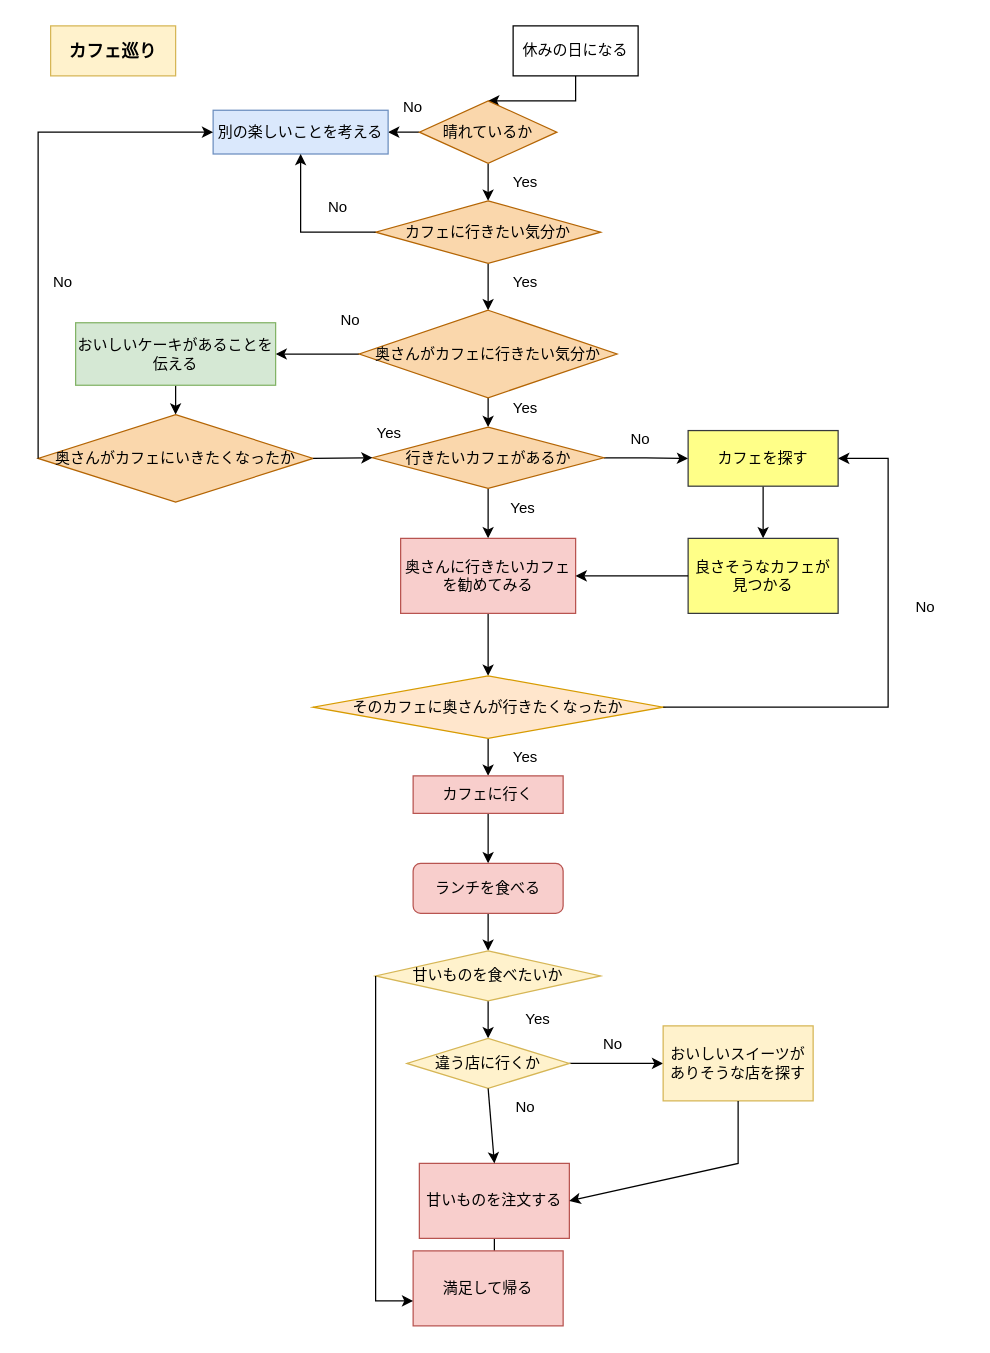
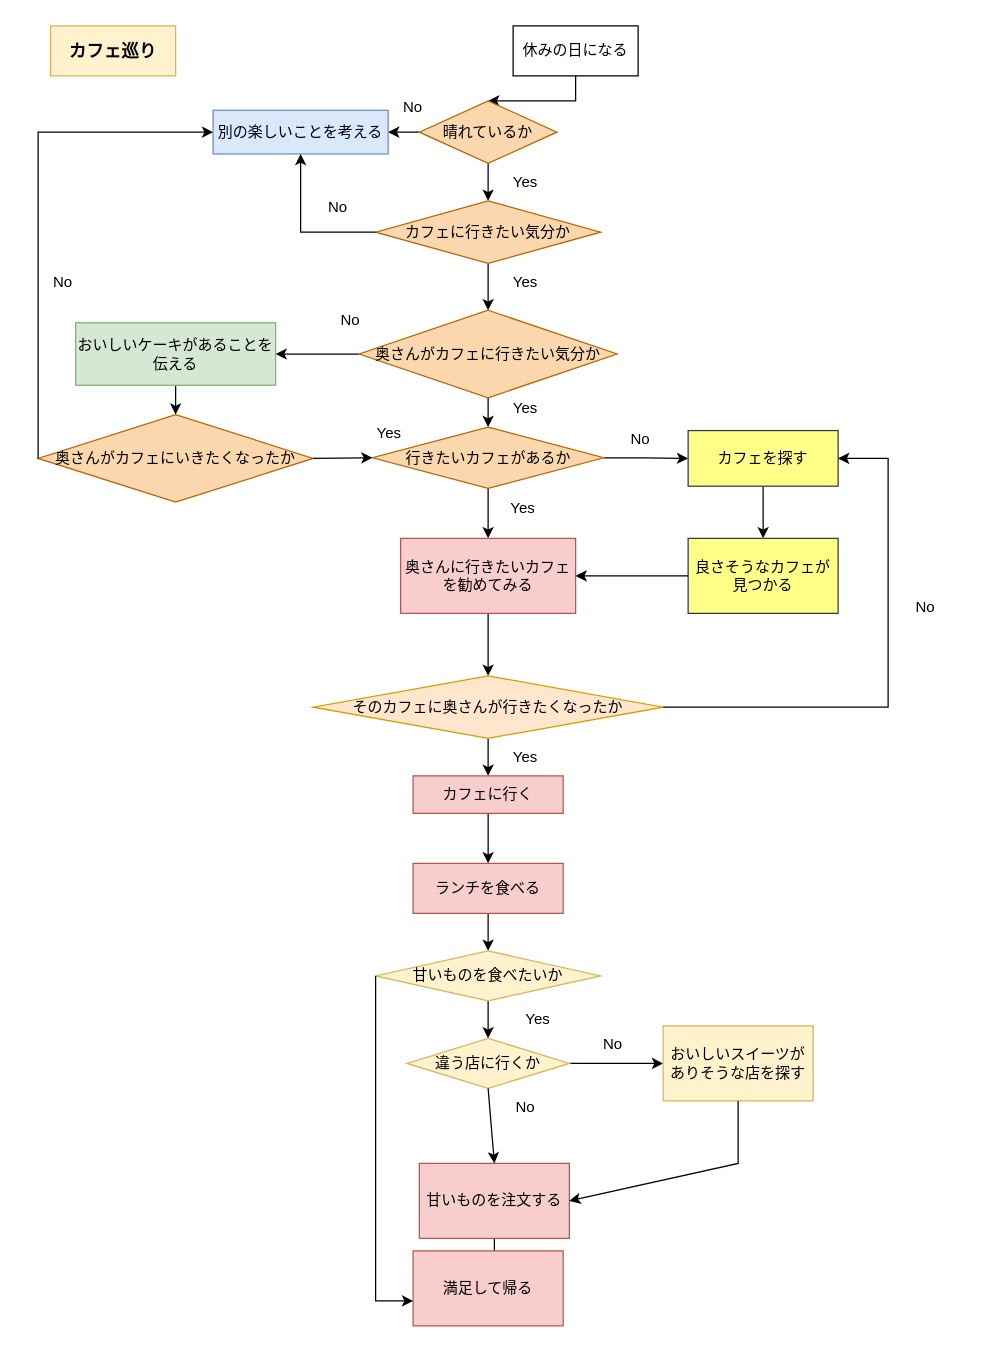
  <mxCell id="0" />
  <mxCell id="1" parent="0" />
  <mxCell id="2" value="" style="edgeStyle=orthogonalEdgeStyle;rounded=0;orthogonalLoop=1;jettySize=auto;html=1;" edge="1" parent="1" source="3" target="6"><mxGeometry relative="1" as="geometry" /></mxCell>
  <mxCell id="3" value="&lt;font style=&quot;vertical-align: inherit;&quot;&gt;&lt;font style=&quot;vertical-align: inherit;&quot;&gt;休みの日になる&lt;/font&gt;&lt;/font&gt;" style="rounded=0;whiteSpace=wrap;html=1;" vertex="1" parent="1"><mxGeometry x="410" y="20" width="100" height="40" as="geometry" /></mxCell>
  <mxCell id="4" value="" style="edgeStyle=orthogonalEdgeStyle;rounded=0;orthogonalLoop=1;jettySize=auto;html=1;" edge="1" parent="1" source="6" target="7"><mxGeometry relative="1" as="geometry" /></mxCell>
  <mxCell id="5" value="" style="edgeStyle=orthogonalEdgeStyle;rounded=0;orthogonalLoop=1;jettySize=auto;html=1;" edge="1" parent="1" source="6" target="10"><mxGeometry relative="1" as="geometry" /></mxCell>
  <mxCell id="6" value="&lt;font style=&quot;vertical-align: inherit;&quot;&gt;&lt;font style=&quot;vertical-align: inherit;&quot;&gt;晴れているか&lt;/font&gt;&lt;/font&gt;" style="rhombus;whiteSpace=wrap;html=1;rounded=0;fillColor=#fad7ac;strokeColor=#b46504;" vertex="1" parent="1"><mxGeometry x="335" y="80" width="110" height="50" as="geometry" /></mxCell>
  <mxCell id="7" value="&lt;font style=&quot;vertical-align: inherit;&quot;&gt;&lt;font style=&quot;vertical-align: inherit;&quot;&gt;別の楽しいことを考える&lt;/font&gt;&lt;/font&gt;" style="whiteSpace=wrap;html=1;rounded=0;fillColor=#dae8fc;strokeColor=#6c8ebf;" vertex="1" parent="1"><mxGeometry x="170" y="87.5" width="140" height="35" as="geometry" /></mxCell>
  <mxCell id="8" value="&lt;font style=&quot;vertical-align: inherit;&quot;&gt;&lt;font style=&quot;vertical-align: inherit;&quot;&gt;No&lt;/font&gt;&lt;/font&gt;" style="text;html=1;strokeColor=none;fillColor=none;align=center;verticalAlign=middle;whiteSpace=wrap;rounded=0;" vertex="1" parent="1"><mxGeometry x="300" y="70" width="60" height="30" as="geometry" /></mxCell>
  <mxCell id="9" value="" style="edgeStyle=orthogonalEdgeStyle;rounded=0;orthogonalLoop=1;jettySize=auto;html=1;entryX=0.5;entryY=0;entryDx=0;entryDy=0;" edge="1" parent="1" source="10" target="16"><mxGeometry relative="1" as="geometry"><Array as="points"><mxPoint x="390" y="230" /><mxPoint x="390" y="230" /></Array></mxGeometry></mxCell>
  <mxCell id="10" value="&lt;font style=&quot;vertical-align: inherit;&quot;&gt;&lt;font style=&quot;vertical-align: inherit;&quot;&gt;カフェに行きたい気分か&lt;/font&gt;&lt;/font&gt;" style="rhombus;whiteSpace=wrap;html=1;rounded=0;fillColor=#fad7ac;strokeColor=#b46504;" vertex="1" parent="1"><mxGeometry x="300" y="160" width="180" height="50" as="geometry" /></mxCell>
  <mxCell id="11" value="&lt;font style=&quot;vertical-align: inherit;&quot;&gt;&lt;font style=&quot;vertical-align: inherit;&quot;&gt;&lt;font style=&quot;vertical-align: inherit;&quot;&gt;&lt;font style=&quot;vertical-align: inherit;&quot;&gt;Yes&lt;/font&gt;&lt;/font&gt;&lt;/font&gt;&lt;/font&gt;" style="text;html=1;strokeColor=none;fillColor=none;align=center;verticalAlign=middle;whiteSpace=wrap;rounded=0;" vertex="1" parent="1"><mxGeometry x="390" y="130" width="60" height="30" as="geometry" /></mxCell>
  <mxCell id="12" value="" style="endArrow=classic;html=1;rounded=0;entryX=0.5;entryY=1;entryDx=0;entryDy=0;" edge="1" parent="1" target="7"><mxGeometry width="50" height="50" relative="1" as="geometry"><mxPoint x="300" y="185" as="sourcePoint" /><mxPoint x="620" y="80" as="targetPoint" /><Array as="points"><mxPoint x="240" y="185" /></Array></mxGeometry></mxCell>
  <mxCell id="13" value="&lt;font style=&quot;vertical-align: inherit;&quot;&gt;&lt;font style=&quot;vertical-align: inherit;&quot;&gt;No&lt;/font&gt;&lt;/font&gt;" style="text;html=1;strokeColor=none;fillColor=none;align=center;verticalAlign=middle;whiteSpace=wrap;rounded=0;" vertex="1" parent="1"><mxGeometry x="240" y="150" width="60" height="30" as="geometry" /></mxCell>
  <mxCell id="14" value="" style="edgeStyle=orthogonalEdgeStyle;rounded=0;orthogonalLoop=1;jettySize=auto;html=1;" edge="1" parent="1" source="16" target="19"><mxGeometry relative="1" as="geometry" /></mxCell>
  <mxCell id="15" value="" style="edgeStyle=orthogonalEdgeStyle;rounded=0;orthogonalLoop=1;jettySize=auto;html=1;" edge="1" parent="1" source="16" target="27"><mxGeometry relative="1" as="geometry" /></mxCell>
  <mxCell id="16" value="&lt;font style=&quot;vertical-align: inherit;&quot;&gt;&lt;font style=&quot;vertical-align: inherit;&quot;&gt;&lt;font style=&quot;vertical-align: inherit;&quot;&gt;&lt;font style=&quot;vertical-align: inherit;&quot;&gt;&lt;font style=&quot;vertical-align: inherit;&quot;&gt;&lt;font style=&quot;vertical-align: inherit;&quot;&gt;&lt;font style=&quot;vertical-align: inherit;&quot;&gt;&lt;font style=&quot;vertical-align: inherit;&quot;&gt;&lt;font style=&quot;vertical-align: inherit;&quot;&gt;&lt;font style=&quot;vertical-align: inherit;&quot;&gt;奥さんがカフェに行きたい気分か&lt;/font&gt;&lt;/font&gt;&lt;/font&gt;&lt;/font&gt;&lt;/font&gt;&lt;/font&gt;&lt;/font&gt;&lt;/font&gt;&lt;/font&gt;&lt;/font&gt;" style="whiteSpace=wrap;html=1;rounded=0;shape=rhombus;perimeter=rhombusPerimeter;fillColor=#fad7ac;strokeColor=#b46504;" vertex="1" parent="1"><mxGeometry x="286.88" y="247.5" width="206.25" height="70" as="geometry" /></mxCell>
  <mxCell id="17" value="&lt;font style=&quot;vertical-align: inherit;&quot;&gt;&lt;font style=&quot;vertical-align: inherit;&quot;&gt;&lt;font style=&quot;vertical-align: inherit;&quot;&gt;&lt;font style=&quot;vertical-align: inherit;&quot;&gt;Yes&lt;/font&gt;&lt;/font&gt;&lt;/font&gt;&lt;/font&gt;" style="text;html=1;strokeColor=none;fillColor=none;align=center;verticalAlign=middle;whiteSpace=wrap;rounded=0;" vertex="1" parent="1"><mxGeometry x="390" y="210" width="60" height="30" as="geometry" /></mxCell>
  <mxCell id="18" value="" style="edgeStyle=orthogonalEdgeStyle;rounded=0;orthogonalLoop=1;jettySize=auto;html=1;" edge="1" parent="1" source="19" target="21"><mxGeometry relative="1" as="geometry" /></mxCell>
  <mxCell id="19" value="&lt;font style=&quot;vertical-align: inherit;&quot;&gt;&lt;font style=&quot;vertical-align: inherit;&quot;&gt;&lt;font style=&quot;vertical-align: inherit;&quot;&gt;&lt;font style=&quot;vertical-align: inherit;&quot;&gt;&lt;font style=&quot;vertical-align: inherit;&quot;&gt;&lt;font style=&quot;vertical-align: inherit;&quot;&gt;おいしいケーキがあることを伝える&lt;/font&gt;&lt;/font&gt;&lt;/font&gt;&lt;/font&gt;&lt;/font&gt;&lt;/font&gt;" style="whiteSpace=wrap;html=1;rounded=0;fillColor=#d5e8d4;strokeColor=#82b366;" vertex="1" parent="1"><mxGeometry x="60" y="257.5" width="160" height="50" as="geometry" /></mxCell>
  <mxCell id="20" value="&lt;font style=&quot;vertical-align: inherit;&quot;&gt;&lt;font style=&quot;vertical-align: inherit;&quot;&gt;No&lt;/font&gt;&lt;/font&gt;" style="text;html=1;strokeColor=none;fillColor=none;align=center;verticalAlign=middle;whiteSpace=wrap;rounded=0;" vertex="1" parent="1"><mxGeometry x="250" y="241" width="60" height="30" as="geometry" /></mxCell>
  <mxCell id="21" value="&lt;font style=&quot;vertical-align: inherit;&quot;&gt;&lt;font style=&quot;vertical-align: inherit;&quot;&gt;&lt;font style=&quot;vertical-align: inherit;&quot;&gt;&lt;font style=&quot;vertical-align: inherit;&quot;&gt;奥さんがカフェにいきたくなったか&lt;/font&gt;&lt;/font&gt;&lt;/font&gt;&lt;/font&gt;" style="rhombus;whiteSpace=wrap;html=1;rounded=0;fillColor=#fad7ac;strokeColor=#b46504;" vertex="1" parent="1"><mxGeometry y="331" width="220" height="70" as="geometry" x="30" /></mxCell>
  <mxCell id="22" value="" style="endArrow=classic;html=1;rounded=0;exitX=0;exitY=0.5;exitDx=0;exitDy=0;entryX=0;entryY=0.5;entryDx=0;entryDy=0;" edge="1" parent="1" source="21" target="7"><mxGeometry width="50" height="50" relative="1" as="geometry"><mxPoint x="70" y="370" as="sourcePoint" /><mxPoint x="120" y="320" as="targetPoint" /><Array as="points"><mxPoint y="105" x="30" /></Array></mxGeometry></mxCell>
  <mxCell id="23" value="&lt;font style=&quot;vertical-align: inherit;&quot;&gt;&lt;font style=&quot;vertical-align: inherit;&quot;&gt;&lt;font style=&quot;vertical-align: inherit;&quot;&gt;&lt;font style=&quot;vertical-align: inherit;&quot;&gt;Yes&lt;/font&gt;&lt;/font&gt;&lt;/font&gt;&lt;/font&gt;" style="text;html=1;strokeColor=none;fillColor=none;align=center;verticalAlign=middle;whiteSpace=wrap;rounded=0;" vertex="1" parent="1"><mxGeometry x="281" y="331" width="60" height="30" as="geometry" /></mxCell>
  <mxCell id="24" value="&lt;font style=&quot;vertical-align: inherit;&quot;&gt;&lt;font style=&quot;vertical-align: inherit;&quot;&gt;No&lt;/font&gt;&lt;/font&gt;" style="text;html=1;strokeColor=none;fillColor=none;align=center;verticalAlign=middle;whiteSpace=wrap;rounded=0;" vertex="1" parent="1"><mxGeometry x="20" y="210" width="60" height="30" as="geometry" /></mxCell>
  <mxCell id="25" value="" style="edgeStyle=orthogonalEdgeStyle;rounded=0;orthogonalLoop=1;jettySize=auto;html=1;" edge="1" parent="1" source="27" target="31"><mxGeometry relative="1" as="geometry" /></mxCell>
  <mxCell id="26" value="" style="edgeStyle=orthogonalEdgeStyle;rounded=0;orthogonalLoop=1;jettySize=auto;html=1;" edge="1" parent="1" source="27" target="37"><mxGeometry relative="1" as="geometry" /></mxCell>
  <mxCell id="27" value="&lt;font style=&quot;vertical-align: inherit;&quot;&gt;&lt;font style=&quot;vertical-align: inherit;&quot;&gt;&lt;font style=&quot;vertical-align: inherit;&quot;&gt;&lt;font style=&quot;vertical-align: inherit;&quot;&gt;&lt;font style=&quot;vertical-align: inherit;&quot;&gt;&lt;font style=&quot;vertical-align: inherit;&quot;&gt;行きたいカフェがあるか&lt;/font&gt;&lt;/font&gt;&lt;/font&gt;&lt;/font&gt;&lt;/font&gt;&lt;/font&gt;" style="rhombus;whiteSpace=wrap;html=1;rounded=0;shape=rhombus;perimeter=rhombusPerimeter;fillColor=#fad7ac;strokeColor=#b46504;" vertex="1" parent="1"><mxGeometry x="297.5" y="341" width="184.99" height="49" as="geometry" /></mxCell>
  <mxCell id="28" value="" style="endArrow=classic;html=1;rounded=0;entryX=0;entryY=0.5;entryDx=0;entryDy=0;exitX=1;exitY=0.5;exitDx=0;exitDy=0;" edge="1" parent="1" source="21" target="27"><mxGeometry width="50" height="50" relative="1" as="geometry"><mxPoint x="290" y="366" as="sourcePoint" /><mxPoint x="340" y="317.5" as="targetPoint" /></mxGeometry></mxCell>
  <mxCell id="29" value="&lt;font style=&quot;vertical-align: inherit;&quot;&gt;&lt;font style=&quot;vertical-align: inherit;&quot;&gt;&lt;font style=&quot;vertical-align: inherit;&quot;&gt;&lt;font style=&quot;vertical-align: inherit;&quot;&gt;Yes&lt;/font&gt;&lt;/font&gt;&lt;/font&gt;&lt;/font&gt;" style="text;html=1;strokeColor=none;fillColor=none;align=center;verticalAlign=middle;whiteSpace=wrap;rounded=0;" vertex="1" parent="1"><mxGeometry x="390" y="311" width="60" height="30" as="geometry" /></mxCell>
  <mxCell id="30" value="" style="edgeStyle=orthogonalEdgeStyle;rounded=0;orthogonalLoop=1;jettySize=auto;html=1;" edge="1" parent="1" source="31" target="34"><mxGeometry relative="1" as="geometry" /></mxCell>
  <mxCell id="31" value="&lt;font style=&quot;vertical-align: inherit;&quot;&gt;&lt;font style=&quot;vertical-align: inherit;&quot;&gt;奥さんに行きたいカフェを勧めてみる&lt;/font&gt;&lt;/font&gt;" style="whiteSpace=wrap;html=1;rounded=0;fillColor=#f8cecc;strokeColor=#b85450;" vertex="1" parent="1"><mxGeometry x="320.01" y="430" width="139.99" height="60" as="geometry" /></mxCell>
  <mxCell id="32" value="&lt;font style=&quot;vertical-align: inherit;&quot;&gt;&lt;font style=&quot;vertical-align: inherit;&quot;&gt;&lt;font style=&quot;vertical-align: inherit;&quot;&gt;&lt;font style=&quot;vertical-align: inherit;&quot;&gt;Yes&lt;/font&gt;&lt;/font&gt;&lt;/font&gt;&lt;/font&gt;" style="text;html=1;strokeColor=none;fillColor=none;align=center;verticalAlign=middle;whiteSpace=wrap;rounded=0;" vertex="1" parent="1"><mxGeometry x="388" y="391" width="60" height="30" as="geometry" /></mxCell>
  <mxCell id="33" value="" style="edgeStyle=orthogonalEdgeStyle;rounded=0;orthogonalLoop=1;jettySize=auto;html=1;" edge="1" parent="1" source="34" target="43"><mxGeometry relative="1" as="geometry" /></mxCell>
  <mxCell id="34" value="&lt;font style=&quot;vertical-align: inherit;&quot;&gt;&lt;font style=&quot;vertical-align: inherit;&quot;&gt;&lt;font style=&quot;vertical-align: inherit;&quot;&gt;&lt;font style=&quot;vertical-align: inherit;&quot;&gt;そのカフェに奥さんが行きたくなったか&lt;/font&gt;&lt;/font&gt;&lt;/font&gt;&lt;/font&gt;" style="rhombus;whiteSpace=wrap;html=1;rounded=0;fillColor=#ffe6cc;strokeColor=#d79b00;" vertex="1" parent="1"><mxGeometry x="250" y="540" width="280.01" height="50" as="geometry" /></mxCell>
  <mxCell id="35" value="&lt;font style=&quot;vertical-align: inherit;&quot;&gt;&lt;font style=&quot;vertical-align: inherit;&quot;&gt;&lt;font style=&quot;vertical-align: inherit;&quot;&gt;&lt;font style=&quot;vertical-align: inherit;&quot;&gt;Yes&lt;/font&gt;&lt;/font&gt;&lt;/font&gt;&lt;/font&gt;" style="text;html=1;strokeColor=none;fillColor=none;align=center;verticalAlign=middle;whiteSpace=wrap;rounded=0;" vertex="1" parent="1"><mxGeometry x="390.01" y="590" width="60" height="30" as="geometry" /></mxCell>
  <mxCell id="36" value="" style="edgeStyle=orthogonalEdgeStyle;rounded=0;orthogonalLoop=1;jettySize=auto;html=1;" edge="1" parent="1" source="37" target="39"><mxGeometry relative="1" as="geometry" /></mxCell>
  <mxCell id="37" value="&lt;font style=&quot;vertical-align: inherit;&quot;&gt;&lt;font style=&quot;vertical-align: inherit;&quot;&gt;カフェを探す&lt;/font&gt;&lt;/font&gt;" style="whiteSpace=wrap;html=1;rounded=0;fillColor=#ffff88;strokeColor=#36393d;" vertex="1" parent="1"><mxGeometry x="550" y="343.75" width="120" height="44.5" as="geometry" /></mxCell>
  <mxCell id="38" value="&lt;font style=&quot;vertical-align: inherit;&quot;&gt;&lt;font style=&quot;vertical-align: inherit;&quot;&gt;No&lt;/font&gt;&lt;/font&gt;" style="text;html=1;strokeColor=none;fillColor=none;align=center;verticalAlign=middle;whiteSpace=wrap;rounded=0;" vertex="1" parent="1"><mxGeometry x="482.49" y="335.5" width="60" height="30" as="geometry" /></mxCell>
  <mxCell id="39" value="&lt;font style=&quot;vertical-align: inherit;&quot;&gt;&lt;font style=&quot;vertical-align: inherit;&quot;&gt;良さそうなカフェが見つかる&lt;/font&gt;&lt;/font&gt;" style="whiteSpace=wrap;html=1;rounded=0;fillColor=#ffff88;strokeColor=#36393d;" vertex="1" parent="1"><mxGeometry x="550" y="430" width="120" height="60" as="geometry" /></mxCell>
  <mxCell id="40" value="" style="endArrow=classic;html=1;rounded=0;entryX=1;entryY=0.5;entryDx=0;entryDy=0;" edge="1" parent="1" target="31"><mxGeometry width="50" height="50" relative="1" as="geometry"><mxPoint x="550" y="460" as="sourcePoint" /><mxPoint x="600" y="410" as="targetPoint" /></mxGeometry></mxCell>
  <mxCell id="41" value="&lt;font style=&quot;vertical-align: inherit; font-size: 14px;&quot;&gt;&lt;font style=&quot;vertical-align: inherit; font-size: 14px;&quot;&gt;&lt;font style=&quot;vertical-align: inherit; font-size: 14px;&quot;&gt;&lt;font style=&quot;vertical-align: inherit; font-size: 14px;&quot;&gt;&lt;b&gt;カフェ巡り&lt;/b&gt;&lt;/font&gt;&lt;/font&gt;&lt;/font&gt;&lt;/font&gt;" style="text;html=1;strokeColor=#d6b656;fillColor=#fff2cc;align=center;verticalAlign=middle;whiteSpace=wrap;rounded=0;" vertex="1" parent="1"><mxGeometry x="40" y="20" width="100" height="40" as="geometry" /></mxCell>
  <mxCell id="42" value="" style="edgeStyle=orthogonalEdgeStyle;rounded=0;orthogonalLoop=1;jettySize=auto;html=1;" edge="1" parent="1" source="43" target="47"><mxGeometry relative="1" as="geometry" /></mxCell>
  <mxCell id="43" value="カフェに行く" style="whiteSpace=wrap;html=1;rounded=0;fillColor=#f8cecc;strokeColor=#b85450;" vertex="1" parent="1"><mxGeometry x="330.01" y="620" width="120" height="30" as="geometry" /></mxCell>
  <mxCell id="44" value="" style="endArrow=classic;html=1;rounded=0;exitX=1;exitY=0.5;exitDx=0;exitDy=0;entryX=1;entryY=0.5;entryDx=0;entryDy=0;" edge="1" parent="1" source="34" target="37"><mxGeometry width="50" height="50" relative="1" as="geometry"><mxPoint x="550" y="600" as="sourcePoint" /><mxPoint x="690" y="370" as="targetPoint" /><Array as="points"><mxPoint x="710" y="565" /><mxPoint x="710" y="366" /></Array></mxGeometry></mxCell>
  <mxCell id="45" value="&lt;font style=&quot;vertical-align: inherit;&quot;&gt;&lt;font style=&quot;vertical-align: inherit;&quot;&gt;No&lt;/font&gt;&lt;/font&gt;" style="text;html=1;strokeColor=none;fillColor=none;align=center;verticalAlign=middle;whiteSpace=wrap;rounded=0;" vertex="1" parent="1"><mxGeometry x="710" y="470" width="60" height="30" as="geometry" /></mxCell>
  <mxCell id="46" value="" style="edgeStyle=orthogonalEdgeStyle;rounded=0;orthogonalLoop=1;jettySize=auto;html=1;" edge="1" parent="1" source="47" target="49"><mxGeometry relative="1" as="geometry" /></mxCell>
- <mxCell id="47" value="ランチを食べる" style="whiteSpace=wrap;html=1;fillColor=#f8cecc;strokeColor=#b85450;rounded=1;" vertex="1" parent="1"><mxGeometry x="330" y="690" width="120" height="40" as="geometry" /></mxCell>
+ <mxCell id="47" value="ランチを食べる" style="whiteSpace=wrap;html=1;fillColor=#f8cecc;strokeColor=#b85450;rounded=0;" vertex="1" parent="1"><mxGeometry x="330" y="690" width="120" height="40" as="geometry" /></mxCell>
  <mxCell id="48" value="" style="edgeStyle=orthogonalEdgeStyle;rounded=0;orthogonalLoop=1;jettySize=auto;html=1;" edge="1" parent="1" source="49"><mxGeometry relative="1" as="geometry"><mxPoint x="390" y="830" as="targetPoint" /></mxGeometry></mxCell>
  <mxCell id="49" value="甘いものを食べたいか" style="rhombus;whiteSpace=wrap;html=1;fillColor=#fff2cc;strokeColor=#d6b656;rounded=0;" vertex="1" parent="1"><mxGeometry x="300" y="760" width="179.99" height="40" as="geometry" /></mxCell>
  <mxCell id="50" value="" style="edgeStyle=orthogonalEdgeStyle;rounded=0;orthogonalLoop=1;jettySize=auto;html=1;" edge="1" parent="1" source="51" target="52"><mxGeometry relative="1" as="geometry" /></mxCell>
  <mxCell id="51" value="甘いものを注文する" style="whiteSpace=wrap;html=1;fillColor=#f8cecc;strokeColor=#b85450;rounded=0;" vertex="1" parent="1"><mxGeometry x="334.985" y="930" width="120" height="60" as="geometry" /></mxCell>
  <mxCell id="52" value="満足して帰る" style="whiteSpace=wrap;html=1;fillColor=#f8cecc;strokeColor=#b85450;rounded=0;" vertex="1" parent="1"><mxGeometry x="330.015" y="1000" width="120" height="60" as="geometry" /></mxCell>
  <mxCell id="53" value="" style="edgeStyle=orthogonalEdgeStyle;rounded=0;orthogonalLoop=1;jettySize=auto;html=1;" edge="1" parent="1" source="54" target="56"><mxGeometry relative="1" as="geometry" /></mxCell>
  <mxCell id="54" value="違う店に行くか" style="rhombus;whiteSpace=wrap;html=1;fillColor=#fff2cc;strokeColor=#d6b656;" vertex="1" parent="1"><mxGeometry x="324.99" y="830" width="130" height="40" as="geometry" /></mxCell>
  <mxCell id="55" value="&lt;font style=&quot;vertical-align: inherit;&quot;&gt;&lt;font style=&quot;vertical-align: inherit;&quot;&gt;&lt;font style=&quot;vertical-align: inherit;&quot;&gt;&lt;font style=&quot;vertical-align: inherit;&quot;&gt;Yes&lt;/font&gt;&lt;/font&gt;&lt;/font&gt;&lt;/font&gt;" style="text;html=1;strokeColor=none;fillColor=none;align=center;verticalAlign=middle;whiteSpace=wrap;rounded=0;" vertex="1" parent="1"><mxGeometry x="400" y="800" width="60" height="30" as="geometry" /></mxCell>
  <mxCell id="56" value="おいしいスイーツがありそうな店を探す" style="whiteSpace=wrap;html=1;fillColor=#fff2cc;strokeColor=#d6b656;" vertex="1" parent="1"><mxGeometry x="530.01" y="820" width="120" height="60" as="geometry" /></mxCell>
  <mxCell id="57" value="&lt;font style=&quot;vertical-align: inherit;&quot;&gt;&lt;font style=&quot;vertical-align: inherit;&quot;&gt;No&lt;/font&gt;&lt;/font&gt;" style="text;html=1;strokeColor=none;fillColor=none;align=center;verticalAlign=middle;whiteSpace=wrap;rounded=0;" vertex="1" parent="1"><mxGeometry x="460" y="820" width="60" height="30" as="geometry" /></mxCell>
  <mxCell id="58" value="" style="endArrow=classic;html=1;rounded=0;entryX=1;entryY=0.5;entryDx=0;entryDy=0;" edge="1" parent="1" target="51"><mxGeometry width="50" height="50" relative="1" as="geometry"><mxPoint x="590" y="880" as="sourcePoint" /><mxPoint x="640" y="830" as="targetPoint" /><Array as="points"><mxPoint x="590" y="930" /></Array></mxGeometry></mxCell>
  <mxCell id="59" value="" style="endArrow=classic;html=1;rounded=0;entryX=0.5;entryY=0;entryDx=0;entryDy=0;" edge="1" parent="1" target="51"><mxGeometry width="50" height="50" relative="1" as="geometry"><mxPoint x="390.01" y="870" as="sourcePoint" /><mxPoint x="440.01" y="820" as="targetPoint" /></mxGeometry></mxCell>
  <mxCell id="60" value="&lt;font style=&quot;vertical-align: inherit;&quot;&gt;&lt;font style=&quot;vertical-align: inherit;&quot;&gt;No&lt;/font&gt;&lt;/font&gt;" style="text;html=1;strokeColor=none;fillColor=none;align=center;verticalAlign=middle;whiteSpace=wrap;rounded=0;" vertex="1" parent="1"><mxGeometry x="390.02" y="870" width="60" height="30" as="geometry" /></mxCell>
  <mxCell id="61" value="" style="endArrow=classic;html=1;rounded=0;" edge="1" parent="1"><mxGeometry width="50" height="50" relative="1" as="geometry"><mxPoint x="300" y="780" as="sourcePoint" /><mxPoint x="330" y="1040" as="targetPoint" /><Array as="points"><mxPoint x="300" y="1040" /></Array></mxGeometry></mxCell>
